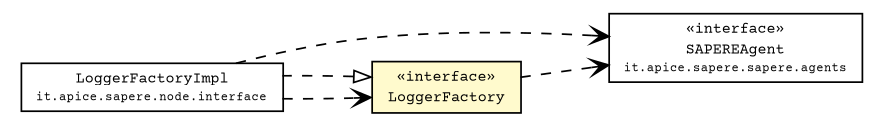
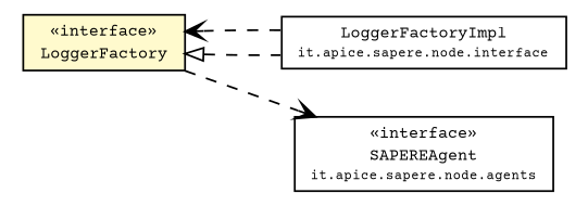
  digraph {
    fontname="Courier Prime"
    rankdir=LR
    node [fontcolor=black fontname="Courier Prime" fontsize=9.0 shape=plaintext]
    edge [arrowhead=open color=black fontcolor=black fontname="Courier Prime" fontsize=10.0 headport=p labelfontname=Helvetica labelfontsize=10 style=dashed tailport=p]
-   n1 [label=<<table border="0" cellborder="1" cellspacing="0" cellpadding="2" port="p" href="./agents/SAPEREAgent.html"> 		<tr><td><table border="0" cellspacing="0" cellpadding="1"> 			<tr><td> &laquo;interface&raquo; </td></tr> 			<tr><td> SAPEREAgent </td></tr> 			<tr><td><font point-size="7.0"> it.apice.sapere.sapere.agents </font></td></tr> 		</table></td></tr> 		</table>>]
+   n1 [label=<<table border="0" cellborder="1" cellspacing="0" cellpadding="2" port="p" href="./agents/SAPEREAgent.html"> 		<tr><td><table border="0" cellspacing="0" cellpadding="1"> 			<tr><td> &laquo;interface&raquo; </td></tr> 			<tr><td> SAPEREAgent </td></tr> 			<tr><td><font point-size="7.0"> it.apice.sapere.node.agents </font></td></tr> 		</table></td></tr> 		</table>>]
    n2 [label=<<table border="0" cellborder="1" cellspacing="0" cellpadding="2" port="p" href="./internal/LoggerFactoryImpl.html"> 		<tr><td><table border="0" cellspacing="0" cellpadding="1"> 			<tr><td> LoggerFactoryImpl </td></tr> 			<tr><td><font point-size="7.0"> it.apice.sapere.node.interface </font></td></tr> 		</table></td></tr> 		</table>>]
    n3 [label=<<table border="0" cellborder="1" cellspacing="0" cellpadding="2" port="p" bgcolor="lemonChiffon" href="./LoggerFactory.html"> 		<tr><td><table border="0" cellspacing="0" cellpadding="1"> 			<tr><td> &laquo;interface&raquo; </td></tr> 			<tr><td> LoggerFactory </td></tr> 		</table></td></tr> 		</table>>]
-   n2 -> n1
    n2 -> n3
    n3 -> n1
    n3 -> n2 [arrowtail=empty dir=back fontsize=10 arrowhead="" color="" fontcolor=""]
  }
